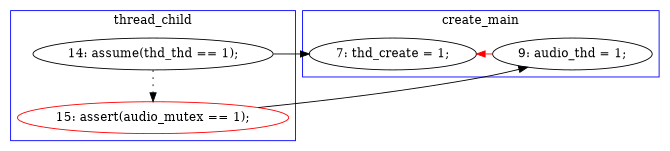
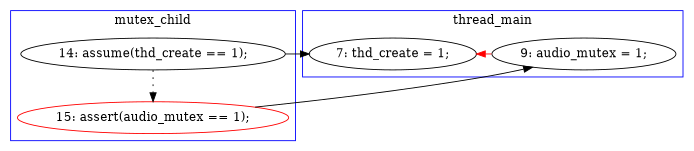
  digraph {
    edge [color=black style=solid constraint=false]
-   n1 [label="14: assume(thd_thd == 1);"]
+   n1 [label="14: assume(thd_create == 1);"]
    n2 [color=red label="15: assert(audio_mutex == 1);"]
-   n3 [label="9: audio_thd = 1;"]
+   n3 [label="9: audio_mutex = 1;"]
    n4 [label="7: thd_create = 1;"]
    subgraph cluster_1 {
      color=blue
-     label=thread_child
+     label=mutex_child
      n1
      n2
    }
    subgraph cluster_2 {
      color=blue
-     label=create_main
+     label=thread_main
      n3
      n4
    }
    n1 -> n2 [style=dotted constraint=""]
    n1 -> n4
    n2 -> n3
    n3 -> n4 [color=red]
  }
